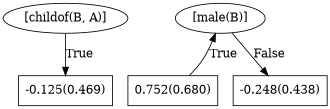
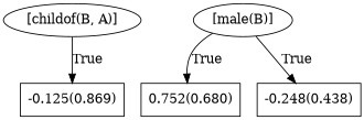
  digraph {
    node [shape=box]
    n1 [label="[childof(B, A)]" shape=""]
-   n2 [label="-0.125(0.469)"]
+   n2 [label="-0.125(0.869)"]
    n3 [label="[male(B)]" shape=""]
    n4 [label="0.752(0.680)"]
    n5 [label="-0.248(0.438)"]
    n1 -> n2 [label=True]
-   n4 -> n3 [label=True]
-   n3 -> n5 [label=False]
+   n3 -> n4 [label=True]
+   n3 -> n5 [label=True]
  }
